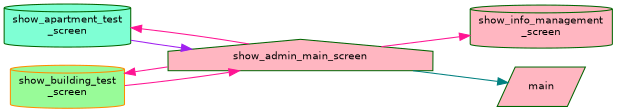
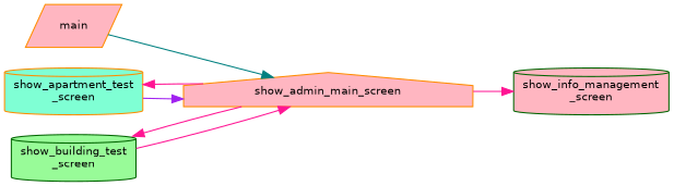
  digraph {
    rankdir=RL
    node [color=darkorange fillcolor=lightpink fontname=Helvetica fontsize=10 shape=cylinder style=filled]
    edge [color=deeppink dir=back fontname=Helvetica fontsize=10 labelfontname=Helvetica labelfontsize=10 style=solid]
    n1 [color=darkgreen fontcolor=black height=0.2 label="show_info_management\l_screen" width=0.4]
-   n2 [color=darkgreen height=0.2 label=show_admin_main_screen shape=house width=0.4]
-   n3 [color=darkgreen height=0.2 label=main shape=parallelogram width=0.4]
-   n4 [color=darkgreen fillcolor=aquamarine height=0.2 label="show_apartment_test\l_screen" width=0.4]
-   n5 [fillcolor=palegreen height=0.2 label="show_building_test\l_screen" width=0.4]
+   n2 [height=0.2 label=show_admin_main_screen shape=house width=0.4]
+   n3 [height=0.2 label=main shape=parallelogram width=0.4]
+   n4 [fillcolor=aquamarine height=0.2 label="show_apartment_test\l_screen" width=0.4]
+   n5 [color=darkgreen fillcolor=palegreen height=0.2 label="show_building_test\l_screen" width=0.4]
    n1 -> n2
-   n3 -> n2 [color=teal]
+   n2 -> n3 [color=teal]
    n2 -> n4 [color=purple]
    n2 -> n5
    n4 -> n2
    n5 -> n2
  }
